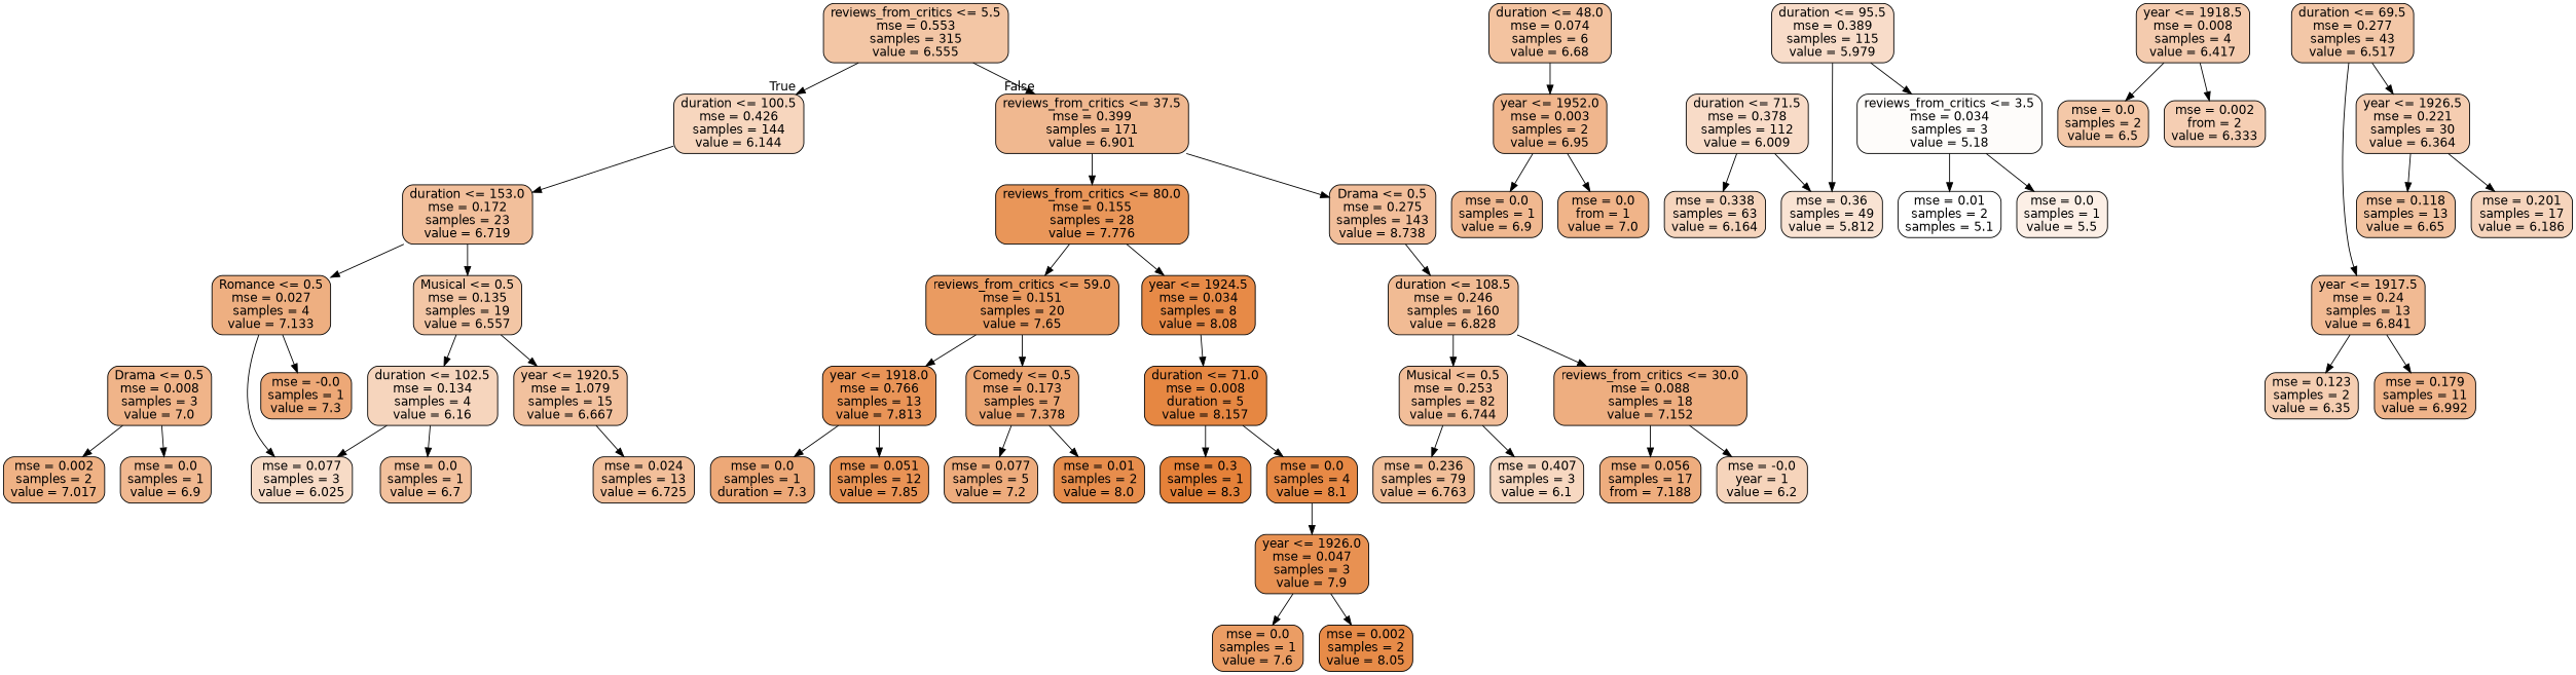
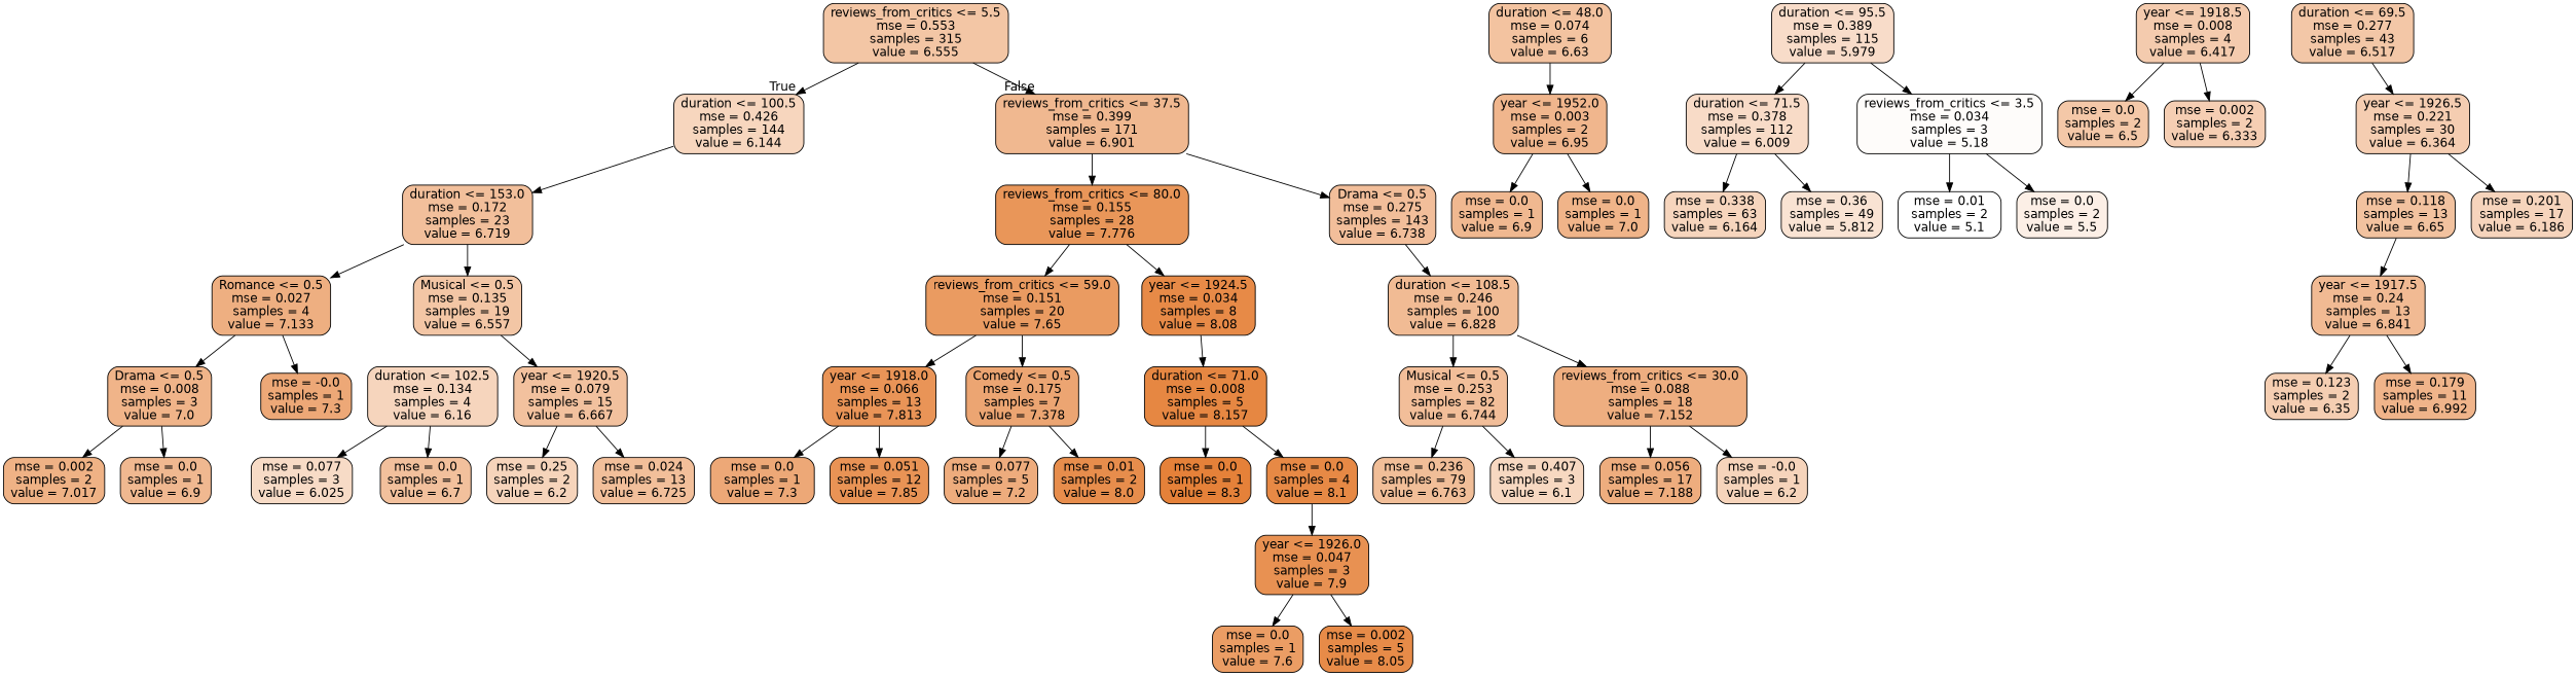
  digraph {
    node [color=black fillcolor="#f0b890" fontname=helvetica shape=box style="filled, rounded"]
    edge [fontname=helvetica]
    n1 [fillcolor="#f3c6a5" label="reviews_from_critics <= 5.5\nmse = 0.553\nsamples = 315\nvalue = 6.555"]
    n2 [fillcolor="#f7d6be" label="duration <= 100.5\nmse = 0.426\nsamples = 144\nvalue = 6.144"]
    n3 [label="reviews_from_critics <= 37.5\nmse = 0.399\nsamples = 171\nvalue = 6.901"]
    n4 [fillcolor="#f2bf9b" label="duration <= 153.0\nmse = 0.172\nsamples = 23\nvalue = 6.719"]
-   n5 [fillcolor="#f2be9a" label="Drama <= 0.5\nmse = 0.275\nsamples = 143\nvalue = 8.738"]
+   n5 [fillcolor="#f2be9a" label="Drama <= 0.5\nmse = 0.275\nsamples = 143\nvalue = 6.738"]
    n6 [fillcolor="#e99659" label="reviews_from_critics <= 80.0\nmse = 0.155\nsamples = 28\nvalue = 7.776"]
    n7 [fillcolor="#f3c6a5" label="Musical <= 0.5\nmse = 0.135\nsamples = 19\nvalue = 6.557"]
    n8 [fillcolor="#eeaf81" label="Romance <= 0.5\nmse = 0.027\nsamples = 4\nvalue = 7.133"]
-   n9 [fillcolor="#f3c3a0" label="duration <= 48.0\nmse = 0.074\nsamples = 6\nvalue = 6.68"]
+   n9 [fillcolor="#f3c3a0" label="duration <= 48.0\nmse = 0.074\nsamples = 6\nvalue = 6.63"]
    n10 [fillcolor="#f0b68d" label="year <= 1952.0\nmse = 0.003\nsamples = 2\nvalue = 6.95"]
    n11 [fillcolor="#f8dcc9" label="duration <= 95.5\nmse = 0.389\nsamples = 115\nvalue = 5.979"]
    n12 [fillcolor="#f8dbc7" label="duration <= 71.5\nmse = 0.378\nsamples = 112\nvalue = 6.009"]
    n13 [fillcolor="#fefcfa" label="reviews_from_critics <= 3.5\nmse = 0.034\nsamples = 3\nvalue = 5.18"]
    n14 [label="mse = 0.0\nsamples = 1\nvalue = 6.9"]
-   n15 [fillcolor="#f0b489" label="mse = 0.0\nfrom = 1\nvalue = 7.0"]
+   n15 [fillcolor="#f0b489" label="mse = 0.0\nsamples = 1\nvalue = 7.0"]
    n16 [fillcolor="#f4cbae" label="year <= 1918.5\nmse = 0.008\nsamples = 4\nvalue = 6.417"]
    n17 [fillcolor="#f4c8a8" label="mse = 0.0\nsamples = 2\nvalue = 6.5"]
-   n18 [fillcolor="#f5ceb3" label="mse = 0.002\nfrom = 2\nvalue = 6.333"]
+   n18 [fillcolor="#f5ceb3" label="mse = 0.002\nsamples = 2\nvalue = 6.333"]
    n19 [fillcolor="#f9e3d3" label="mse = 0.36\nsamples = 49\nvalue = 5.812"]
    n20 [fillcolor="#f6d5bd" label="mse = 0.338\nsamples = 63\nvalue = 6.164"]
-   n21 [fillcolor="#ffffff" label="mse = 0.01\nsamples = 2\nsamples = 5.1"]
-   n22 [fillcolor="#fcefe6" label="mse = 0.0\nsamples = 1\nvalue = 5.5"]
-   n23 [fillcolor="#f2c19e" label="year <= 1920.5\nmse = 1.079\nsamples = 15\nvalue = 6.667"]
+   n21 [fillcolor="#ffffff" label="mse = 0.01\nsamples = 2\nvalue = 5.1"]
+   n22 [fillcolor="#fcefe6" label="mse = 0.0\nsamples = 2\nvalue = 5.5"]
+   n23 [fillcolor="#f2c19e" label="year <= 1920.5\nmse = 0.079\nsamples = 15\nvalue = 6.667"]
    n24 [fillcolor="#f6d5bd" label="duration <= 102.5\nmse = 0.134\nsamples = 4\nvalue = 6.16"]
    n25 [fillcolor="#f0b489" label="Drama <= 0.5\nmse = 0.008\nsamples = 3\nvalue = 7.0"]
    n26 [fillcolor="#eda877" label="mse = -0.0\nsamples = 1\nvalue = 7.3"]
+   n27 [fillcolor="#f6d4bb" label="mse = 0.25\nsamples = 2\nvalue = 6.2"]
    n28 [fillcolor="#f2bf9a" label="mse = 0.024\nsamples = 13\nvalue = 6.725"]
    n29 [fillcolor="#f2c09c" label="mse = 0.0\nsamples = 1\nvalue = 6.7"]
    n30 [fillcolor="#f7dbc6" label="mse = 0.077\nsamples = 3\nvalue = 6.025"]
    n31 [fillcolor="#efb285" label="mse = 0.002\nsamples = 2\nvalue = 7.017"]
    n32 [label="mse = 0.0\nsamples = 1\nvalue = 6.9"]
-   n33 [fillcolor="#f1bb94" label="duration <= 108.5\nmse = 0.246\nsamples = 160\nvalue = 6.828"]
+   n33 [fillcolor="#f1bb94" label="duration <= 108.5\nmse = 0.246\nsamples = 100\nvalue = 6.828"]
    n34 [fillcolor="#ea9b61" label="reviews_from_critics <= 59.0\nmse = 0.151\nsamples = 20\nvalue = 7.65"]
    n35 [fillcolor="#e78a47" label="year <= 1924.5\nmse = 0.034\nsamples = 8\nvalue = 8.08"]
    n36 [fillcolor="#f3c7a7" label="duration <= 69.5\nmse = 0.277\nsamples = 43\nvalue = 6.517"]
    n37 [fillcolor="#f1ba93" label="year <= 1917.5\nmse = 0.24\nsamples = 13\nvalue = 6.841"]
    n38 [fillcolor="#f5cdb1" label="year <= 1926.5\nmse = 0.221\nsamples = 30\nvalue = 6.364"]
    n39 [fillcolor="#f2be99" label="Musical <= 0.5\nmse = 0.253\nsamples = 82\nvalue = 6.744"]
    n40 [fillcolor="#eeae80" label="reviews_from_critics <= 30.0\nmse = 0.088\nsamples = 18\nvalue = 7.152"]
    n41 [fillcolor="#f5ceb2" label="mse = 0.123\nsamples = 2\nvalue = 6.35"]
    n42 [fillcolor="#f0b48a" label="mse = 0.179\nsamples = 11\nvalue = 6.992"]
    n43 [fillcolor="#f2c29f" label="mse = 0.118\nsamples = 13\nvalue = 6.65"]
    n44 [fillcolor="#f6d4bc" label="mse = 0.201\nsamples = 17\nvalue = 6.186"]
    n45 [fillcolor="#f1be98" label="mse = 0.236\nsamples = 79\nvalue = 6.763"]
    n46 [fillcolor="#f7d8c1" label="mse = 0.407\nsamples = 3\nvalue = 6.1"]
-   n47 [fillcolor="#eead7e" label="mse = 0.056\nsamples = 17\nfrom = 7.188"]
-   n48 [fillcolor="#f6d4bb" label="mse = -0.0\nyear = 1\nvalue = 6.2"]
-   n49 [fillcolor="#e99457" label="year <= 1918.0\nmse = 0.766\nsamples = 13\nvalue = 7.813"]
-   n50 [fillcolor="#eca572" label="Comedy <= 0.5\nmse = 0.173\nsamples = 7\nvalue = 7.378"]
-   n51 [fillcolor="#e68742" label="duration <= 71.0\nmse = 0.008\nduration = 5\nvalue = 8.157"]
-   n52 [fillcolor="#eda877" label="mse = 0.0\nsamples = 1\nduration = 7.3"]
+   n47 [fillcolor="#eead7e" label="mse = 0.056\nsamples = 17\nvalue = 7.188"]
+   n48 [fillcolor="#f6d4bb" label="mse = -0.0\nsamples = 1\nvalue = 6.2"]
+   n49 [fillcolor="#e99457" label="year <= 1918.0\nmse = 0.066\nsamples = 13\nvalue = 7.813"]
+   n50 [fillcolor="#eca572" label="Comedy <= 0.5\nmse = 0.175\nsamples = 7\nvalue = 7.378"]
+   n51 [fillcolor="#e68742" label="duration <= 71.0\nmse = 0.008\nsamples = 5\nvalue = 8.157"]
+   n52 [fillcolor="#eda877" label="mse = 0.0\nsamples = 1\nvalue = 7.3"]
    n53 [fillcolor="#e99355" label="mse = 0.051\nsamples = 12\nvalue = 7.85"]
    n54 [fillcolor="#eeac7d" label="mse = 0.077\nsamples = 5\nvalue = 7.2"]
    n55 [fillcolor="#e78d4c" label="mse = 0.01\nsamples = 2\nvalue = 8.0"]
-   n56 [fillcolor="#e58139" label="mse = 0.3\nsamples = 1\nvalue = 8.3"]
+   n56 [fillcolor="#e58139" label="mse = 0.0\nsamples = 1\nvalue = 8.3"]
    n57 [fillcolor="#e78945" label="mse = 0.0\nsamples = 4\nvalue = 8.1"]
    n58 [fillcolor="#e89152" label="year <= 1926.0\nmse = 0.047\nsamples = 3\nvalue = 7.9"]
    n59 [fillcolor="#eb9d64" label="mse = 0.0\nsamples = 1\nvalue = 7.6"]
-   n60 [fillcolor="#e78b48" label="mse = 0.002\nsamples = 2\nvalue = 8.05"]
+   n60 [fillcolor="#e78b48" label="mse = 0.002\nsamples = 5\nvalue = 8.05"]
    n1 -> n2 [headlabel=True labelangle=45 labeldistance=2.5]
    n1 -> n3 [headlabel=False labelangle=-45 labeldistance=2.5]
    n2 -> n4
    n3 -> n5
    n3 -> n6
    n4 -> n7
    n4 -> n8
    n5 -> n33
    n6 -> n34
    n6 -> n35
    n7 -> n23
-   n7 -> n24
-   n8 -> n30
+   n8 -> n25
    n8 -> n26
    n9 -> n10
    n10 -> n14
    n10 -> n15
-   n11 -> n19
+   n11 -> n12
    n11 -> n13
    n12 -> n19
    n12 -> n20
    n13 -> n21
    n13 -> n22
    n16 -> n17
    n16 -> n18
+   n23 -> n27
    n23 -> n28
    n24 -> n29
    n24 -> n30
    n25 -> n31
    n25 -> n32
    n33 -> n39
    n33 -> n40
    n34 -> n49
    n34 -> n50
    n35 -> n51
-   n36 -> n37
+   n43 -> n37
    n36 -> n38
    n37 -> n41
    n37 -> n42
    n38 -> n43
    n38 -> n44
    n39 -> n45
    n39 -> n46
    n40 -> n47
    n40 -> n48
    n49 -> n52
    n49 -> n53
    n50 -> n54
    n50 -> n55
    n51 -> n56
    n51 -> n57
    n57 -> n58
    n58 -> n59
    n58 -> n60
  }
